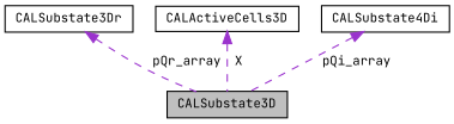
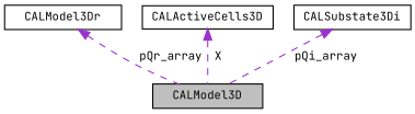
  digraph {
    fontname="JetBrains Mono"
    node [color=black fillcolor=white fontname="JetBrains Mono" fontsize=10 shape=record style=filled]
    edge [color=darkorchid3 dir=back fontname="JetBrains Mono" fontsize=10 labelfontname=Helvetica labelfontsize=10 style=dashed]
-   n1 [fillcolor=grey75 fontcolor=black height=0.2 label=CALSubstate3D width=0.4]
-   n2 [height=0.2 label=CALSubstate3Dr width=0.4]
+   n1 [fillcolor=grey75 fontcolor=black height=0.2 label=CALModel3D width=0.4]
+   n2 [height=0.2 label=CALModel3Dr width=0.4]
    n3 [height=0.2 label=CALActiveCells3D width=0.4]
-   n4 [height=0.2 label=CALSubstate4Di width=0.4]
+   n4 [height=0.2 label=CALSubstate3Di width=0.4]
    n2 -> n1 [label=" pQr_array"]
    n3 -> n1 [label=" X"]
    n4 -> n1 [label=" pQi_array"]
  }
